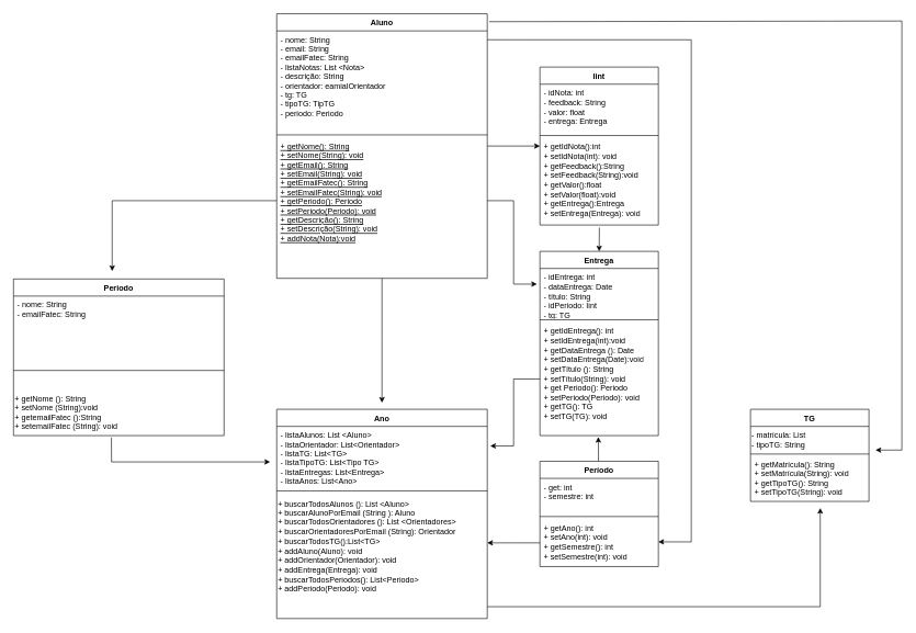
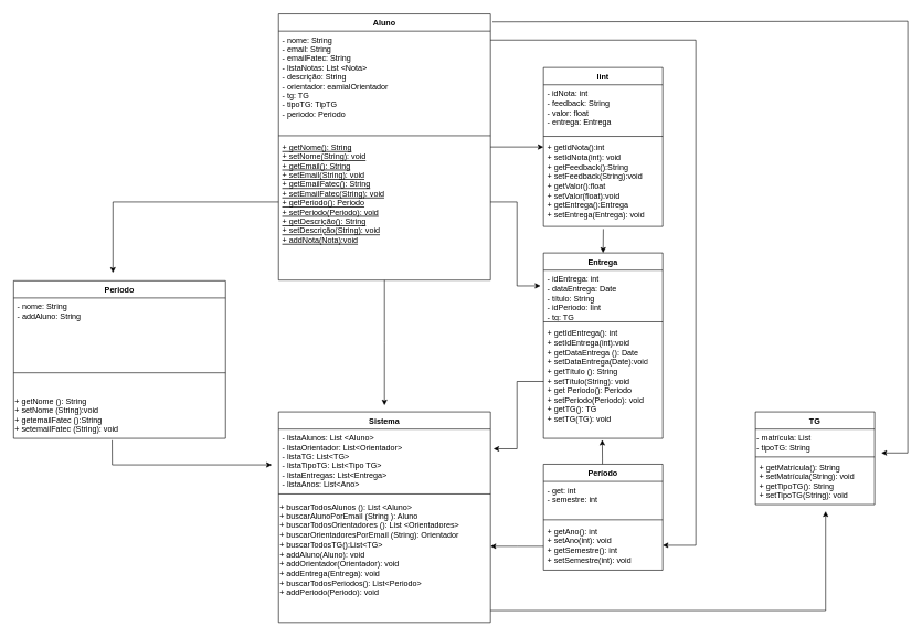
  <mxCell id="0" />
  <mxCell id="1" parent="0" />
- <mxCell id="2" value="Ano" style="swimlane;fontStyle=1;align=center;verticalAlign=top;childLayout=stackLayout;horizontal=1;startSize=26;horizontalStack=0;resizeParent=1;resizeLast=0;collapsible=1;marginBottom=0;rounded=0;shadow=0;strokeWidth=1;" parent="1" vertex="1"><mxGeometry x="420" y="621" width="320" height="318" as="geometry"><mxRectangle x="230" y="140" width="160" height="26" as="alternateBounds" /></mxGeometry></mxCell>
+ <mxCell id="2" value="Sistema" style="swimlane;fontStyle=1;align=center;verticalAlign=top;childLayout=stackLayout;horizontal=1;startSize=26;horizontalStack=0;resizeParent=1;resizeLast=0;collapsible=1;marginBottom=0;rounded=0;shadow=0;strokeWidth=1;" parent="1" vertex="1"><mxGeometry x="420" y="621" width="320" height="318" as="geometry"><mxRectangle x="230" y="140" width="160" height="26" as="alternateBounds" /></mxGeometry></mxCell>
  <mxCell id="3" value="- listaAlunos: List &lt;Aluno&gt;&#10;- listaOrientador: List&lt;Orientador&gt;&#10;- listaTG: List&lt;TG&gt;&#10;- listaTipoTG: List&lt;Tipo TG&gt;&#10;- listaEntregas: List&lt;Entrega&gt;&#10;- listaAnos: List&lt;Ano&gt;" style="text;align=left;verticalAlign=top;spacingLeft=4;spacingRight=4;overflow=hidden;rotatable=0;points=[[0,0.5],[1,0.5]];portConstraint=eastwest;" parent="2" vertex="1"><mxGeometry y="26" width="320" height="94" as="geometry" /></mxCell>
  <mxCell id="4" value="" style="line;html=1;strokeWidth=1;align=left;verticalAlign=middle;spacingTop=-1;spacingLeft=3;spacingRight=3;rotatable=0;labelPosition=right;points=[];portConstraint=eastwest;" parent="2" vertex="1"><mxGeometry y="120" width="320" height="8" as="geometry" /></mxCell>
  <mxCell id="5" value="+ buscarTodosAlunos (): List &amp;lt;Aluno&amp;gt;&lt;br&gt;+ buscarAlunoPorEmail (String ): Aluno&amp;nbsp;&lt;br&gt;+ buscarTodosOrientadores (): List &amp;lt;Orientadores&amp;gt;&lt;br&gt;+ buscarOrientadoresPorEmail (String): Orientador&lt;br&gt;+ buscarTodosTG():List&amp;lt;TG&amp;gt;&lt;br&gt;+ addAluno(Aluno): void&lt;br&gt;+ addOrientador(Orientador): void&lt;br&gt;+ addEntrega(Entrega): void&lt;br&gt;+ buscarTodosPeriodos(): List&amp;lt;Periodo&amp;gt;&lt;br&gt;+ addPeriodo(Periodo): void" style="text;html=1;align=left;verticalAlign=middle;resizable=0;points=[];autosize=1;strokeColor=none;fillColor=none;" parent="2" vertex="1"><mxGeometry y="128" width="320" height="160" as="geometry" /></mxCell>
  <mxCell id="6" value="" style="edgeStyle=orthogonalEdgeStyle;rounded=0;orthogonalLoop=1;jettySize=auto;html=1;" parent="1" source="7" edge="1"><mxGeometry relative="1" as="geometry"><mxPoint x="580" y="611" as="targetPoint" /></mxGeometry></mxCell>
  <mxCell id="7" value="Aluno" style="swimlane;fontStyle=1;align=center;verticalAlign=top;childLayout=stackLayout;horizontal=1;startSize=26;horizontalStack=0;resizeParent=1;resizeLast=0;collapsible=1;marginBottom=0;rounded=0;shadow=0;strokeWidth=1;" parent="1" vertex="1"><mxGeometry x="420" y="20" width="320" height="402" as="geometry"><mxRectangle x="130" y="380" width="160" height="26" as="alternateBounds" /></mxGeometry></mxCell>
  <mxCell id="8" value="- nome: String&#10;- email: String&#10;- emailFatec: String&#10;- listaNotas: List &lt;Nota&gt;&#10;- descrição: String&#10;- orientador: eamialOrientador&#10;- tg: TG&#10;- tipoTG: TipTG&#10;- periodo: Periodo" style="text;align=left;verticalAlign=top;spacingLeft=4;spacingRight=4;overflow=hidden;rotatable=0;points=[[0,0.5],[1,0.5]];portConstraint=eastwest;" parent="7" vertex="1"><mxGeometry y="26" width="320" height="154" as="geometry" /></mxCell>
  <mxCell id="9" value="" style="line;html=1;strokeWidth=1;align=left;verticalAlign=middle;spacingTop=-1;spacingLeft=3;spacingRight=3;rotatable=0;labelPosition=right;points=[];portConstraint=eastwest;" parent="7" vertex="1"><mxGeometry y="180" width="320" height="8" as="geometry" /></mxCell>
  <mxCell id="10" value="+ getNome(): String&#10;+ setNome(String): void&#10;+ getEmail(): String&#10;+ setEmail(String): void&#10;+ getEmailFatec(): String&#10;+ setEmailFatec(String): void&#10;+ getPeriodo(): Periodo&#10;+ setPeriodo(Periodo): void&#10;+ getDescrição(): String&#10;+ setDescrição(String): void&#10;+ addNota(Nota):void" style="text;align=left;verticalAlign=top;spacingLeft=4;spacingRight=4;overflow=hidden;rotatable=0;points=[[0,0.5],[1,0.5]];portConstraint=eastwest;fontStyle=4" parent="7" vertex="1"><mxGeometry y="188" width="320" height="192" as="geometry" /></mxCell>
  <mxCell id="11" value="Periodo" style="swimlane;fontStyle=1;align=center;verticalAlign=top;childLayout=stackLayout;horizontal=1;startSize=26;horizontalStack=0;resizeParent=1;resizeLast=0;collapsible=1;marginBottom=0;rounded=0;shadow=0;strokeWidth=1;" parent="1" vertex="1"><mxGeometry x="20" y="423" width="320" height="238" as="geometry"><mxRectangle x="340" y="380" width="170" height="26" as="alternateBounds" /></mxGeometry></mxCell>
- <mxCell id="12" value="- nome: String&#10;- emailFatec: String" style="text;align=left;verticalAlign=top;spacingLeft=4;spacingRight=4;overflow=hidden;rotatable=0;points=[[0,0.5],[1,0.5]];portConstraint=eastwest;" parent="11" vertex="1"><mxGeometry y="26" width="320" height="84" as="geometry" /></mxCell>
+ <mxCell id="12" value="- nome: String&#10;- addAluno: String" style="text;align=left;verticalAlign=top;spacingLeft=4;spacingRight=4;overflow=hidden;rotatable=0;points=[[0,0.5],[1,0.5]];portConstraint=eastwest;" parent="11" vertex="1"><mxGeometry y="26" width="320" height="84" as="geometry" /></mxCell>
  <mxCell id="13" value="" style="line;html=1;strokeWidth=1;align=left;verticalAlign=middle;spacingTop=-1;spacingLeft=3;spacingRight=3;rotatable=0;labelPosition=right;points=[];portConstraint=eastwest;" parent="11" vertex="1"><mxGeometry y="110" width="320" height="58" as="geometry" /></mxCell>
  <mxCell id="14" value="+ getNome (): String&lt;br&gt;+ setNome (String):void&lt;br&gt;+ getemailFatec ():String&lt;br&gt;+ setemailFatec (String): void&lt;br&gt;" style="text;html=1;align=left;verticalAlign=middle;resizable=0;points=[];autosize=1;strokeColor=none;fillColor=none;" parent="11" vertex="1"><mxGeometry y="168" width="320" height="70" as="geometry" /></mxCell>
  <mxCell id="15" value="Iint" style="swimlane;fontStyle=1;align=center;verticalAlign=top;childLayout=stackLayout;horizontal=1;startSize=26;horizontalStack=0;resizeParent=1;resizeParentMax=0;resizeLast=0;collapsible=1;marginBottom=0;whiteSpace=wrap;html=1;" parent="1" vertex="1"><mxGeometry x="820" y="101" width="180" height="240" as="geometry" /></mxCell>
  <mxCell id="16" value="- idNota: int&lt;br&gt;- feedback: String&lt;br&gt;- valor: float&lt;br&gt;- entrega: Entrega" style="text;strokeColor=none;fillColor=none;align=left;verticalAlign=top;spacingLeft=4;spacingRight=4;overflow=hidden;rotatable=0;points=[[0,0.5],[1,0.5]];portConstraint=eastwest;whiteSpace=wrap;html=1;" parent="15" vertex="1"><mxGeometry y="26" width="180" height="74" as="geometry" /></mxCell>
  <mxCell id="17" value="" style="line;strokeWidth=1;fillColor=none;align=left;verticalAlign=middle;spacingTop=-1;spacingLeft=3;spacingRight=3;rotatable=0;labelPosition=right;points=[];portConstraint=eastwest;strokeColor=inherit;" parent="15" vertex="1"><mxGeometry y="100" width="180" height="8" as="geometry" /></mxCell>
  <mxCell id="18" value="+ getIdNota():int&lt;br&gt;+ setIdNota(int): void&lt;br&gt;+ getFeedback():String&lt;br&gt;+ setFeedback(String):void&lt;br&gt;+ getValor():float&lt;br&gt;+ setValor(float):void&lt;br&gt;+ getEntrega():Entrega&lt;br&gt;+ setEntrega(Entrega): void" style="text;strokeColor=none;fillColor=none;align=left;verticalAlign=top;spacingLeft=4;spacingRight=4;overflow=hidden;rotatable=0;points=[[0,0.5],[1,0.5]];portConstraint=eastwest;whiteSpace=wrap;html=1;" parent="15" vertex="1"><mxGeometry y="108" width="180" height="132" as="geometry" /></mxCell>
  <mxCell id="19" value="" style="edgeStyle=orthogonalEdgeStyle;rounded=0;orthogonalLoop=1;jettySize=auto;html=1;exitX=0.502;exitY=1.029;exitDx=0;exitDy=0;exitPerimeter=0;entryX=0.5;entryY=0;entryDx=0;entryDy=0;" parent="1" source="18" target="20" edge="1"><mxGeometry relative="1" as="geometry"><mxPoint x="910" y="371" as="targetPoint" /><Array as="points" /></mxGeometry></mxCell>
  <mxCell id="20" value="Entrega" style="swimlane;fontStyle=1;align=center;verticalAlign=top;childLayout=stackLayout;horizontal=1;startSize=26;horizontalStack=0;resizeParent=1;resizeParentMax=0;resizeLast=0;collapsible=1;marginBottom=0;whiteSpace=wrap;html=1;" parent="1" vertex="1"><mxGeometry x="820" y="381" width="180" height="280" as="geometry" /></mxCell>
  <mxCell id="21" value="- idEntrega: int&lt;br&gt;- dataEntrega: Date&lt;br&gt;- título: String&lt;br&gt;- idPeriodo: Iint&lt;br&gt;- tg: TG" style="text;strokeColor=none;fillColor=none;align=left;verticalAlign=top;spacingLeft=4;spacingRight=4;overflow=hidden;rotatable=0;points=[[0,0.5],[1,0.5]];portConstraint=eastwest;whiteSpace=wrap;html=1;" parent="20" vertex="1"><mxGeometry y="26" width="180" height="74" as="geometry" /></mxCell>
  <mxCell id="22" value="" style="line;strokeWidth=1;fillColor=none;align=left;verticalAlign=middle;spacingTop=-1;spacingLeft=3;spacingRight=3;rotatable=0;labelPosition=right;points=[];portConstraint=eastwest;strokeColor=inherit;" parent="20" vertex="1"><mxGeometry y="100" width="180" height="8" as="geometry" /></mxCell>
  <mxCell id="23" value="+ getIdEntrega(): int&lt;br&gt;+ setIdEntrega(int):void&lt;br&gt;+ getDataEntrega (): Date&lt;br&gt;+ setDataEntrega(Date):void&lt;br&gt;+ getTítulo (): String&lt;br&gt;+ setTítulo(String): void&lt;br&gt;+ get Periodo(): Periodo&lt;br&gt;+ setPeriodo(Periodo): void&lt;br&gt;+ getTG(): TG&lt;br&gt;+ setTG(TG): void&lt;br&gt;" style="text;strokeColor=none;fillColor=none;align=left;verticalAlign=top;spacingLeft=4;spacingRight=4;overflow=hidden;rotatable=0;points=[[0,0.5],[1,0.5]];portConstraint=eastwest;whiteSpace=wrap;html=1;" parent="20" vertex="1"><mxGeometry y="108" width="180" height="172" as="geometry" /></mxCell>
  <mxCell id="24" value="TG" style="swimlane;fontStyle=1;align=center;verticalAlign=top;childLayout=stackLayout;horizontal=1;startSize=26;horizontalStack=0;resizeParent=1;resizeParentMax=0;resizeLast=0;collapsible=1;marginBottom=0;whiteSpace=wrap;html=1;" parent="1" vertex="1"><mxGeometry x="1140" y="621" width="180" height="140" as="geometry" /></mxCell>
  <mxCell id="25" value="- matrícula: List&lt;br&gt;- tipoTG: String" style="text;html=1;align=left;verticalAlign=middle;resizable=0;points=[];autosize=1;strokeColor=none;fillColor=none;" parent="24" vertex="1"><mxGeometry y="26" width="180" height="40" as="geometry" /></mxCell>
  <mxCell id="26" value="" style="line;strokeWidth=1;fillColor=none;align=left;verticalAlign=middle;spacingTop=-1;spacingLeft=3;spacingRight=3;rotatable=0;labelPosition=right;points=[];portConstraint=eastwest;strokeColor=inherit;" parent="24" vertex="1"><mxGeometry y="66" width="180" height="4" as="geometry" /></mxCell>
  <mxCell id="27" value="+ getMatrícula(): String&lt;br&gt;+ setMatrícula(String): void&lt;br&gt;+ getTipoTG(): String&lt;br&gt;+ setTipoTG(String): void" style="text;strokeColor=none;fillColor=none;align=left;verticalAlign=top;spacingLeft=4;spacingRight=4;overflow=hidden;rotatable=0;points=[[0,0.5],[1,0.5]];portConstraint=eastwest;whiteSpace=wrap;html=1;" parent="24" vertex="1"><mxGeometry y="70" width="180" height="70" as="geometry" /></mxCell>
  <mxCell id="28" value="" style="edgeStyle=orthogonalEdgeStyle;rounded=0;orthogonalLoop=1;jettySize=auto;html=1;entryX=0.493;entryY=1.012;entryDx=0;entryDy=0;entryPerimeter=0;" parent="1" source="29" target="23" edge="1"><mxGeometry relative="1" as="geometry"><Array as="points"><mxPoint x="909" y="691" /><mxPoint x="909" y="691" /></Array></mxGeometry></mxCell>
  <mxCell id="29" value="Período" style="swimlane;fontStyle=1;align=center;verticalAlign=top;childLayout=stackLayout;horizontal=1;startSize=26;horizontalStack=0;resizeParent=1;resizeParentMax=0;resizeLast=0;collapsible=1;marginBottom=0;whiteSpace=wrap;html=1;" parent="1" vertex="1"><mxGeometry x="820" y="700" width="180" height="160" as="geometry" /></mxCell>
  <mxCell id="30" value="- get: int&lt;br&gt;- semestre: int" style="text;strokeColor=none;fillColor=none;align=left;verticalAlign=top;spacingLeft=4;spacingRight=4;overflow=hidden;rotatable=0;points=[[0,0.5],[1,0.5]];portConstraint=eastwest;whiteSpace=wrap;html=1;" parent="29" vertex="1"><mxGeometry y="26" width="180" height="54" as="geometry" /></mxCell>
  <mxCell id="31" value="" style="line;strokeWidth=1;fillColor=none;align=left;verticalAlign=middle;spacingTop=-1;spacingLeft=3;spacingRight=3;rotatable=0;labelPosition=right;points=[];portConstraint=eastwest;strokeColor=inherit;" parent="29" vertex="1"><mxGeometry y="80" width="180" height="8" as="geometry" /></mxCell>
  <mxCell id="32" value="+ getAno(): int&lt;br&gt;+ setAno(int): void&lt;br&gt;+ getSemestre(): int&lt;br&gt;+ setSemestre(int): void" style="text;strokeColor=none;fillColor=none;align=left;verticalAlign=top;spacingLeft=4;spacingRight=4;overflow=hidden;rotatable=0;points=[[0,0.5],[1,0.5]];portConstraint=eastwest;whiteSpace=wrap;html=1;" parent="29" vertex="1"><mxGeometry y="88" width="180" height="72" as="geometry" /></mxCell>
  <mxCell id="33" value="" style="endArrow=classic;html=1;rounded=0;" parent="1" edge="1"><mxGeometry width="50" height="50" relative="1" as="geometry"><mxPoint x="743" y="32" as="sourcePoint" /><mxPoint x="1330" y="683" as="targetPoint" /><Array as="points"><mxPoint x="1370" y="31" /><mxPoint x="1370" y="683" /></Array></mxGeometry></mxCell>
  <mxCell id="34" value="" style="endArrow=classic;html=1;rounded=0;exitX=1.009;exitY=0.427;exitDx=0;exitDy=0;exitPerimeter=0;" parent="1" edge="1"><mxGeometry width="50" height="50" relative="1" as="geometry"><mxPoint x="740" y="921" as="sourcePoint" /><mxPoint x="1246" y="771" as="targetPoint" /><Array as="points"><mxPoint x="1246" y="921" /></Array></mxGeometry></mxCell>
  <mxCell id="35" value="" style="endArrow=classic;html=1;rounded=0;exitX=0.465;exitY=1.041;exitDx=0;exitDy=0;exitPerimeter=0;" parent="1" source="14" edge="1"><mxGeometry width="50" height="50" relative="1" as="geometry"><mxPoint x="420" y="645.54" as="sourcePoint" /><mxPoint x="410" y="701" as="targetPoint" /><Array as="points"><mxPoint x="169" y="701" /></Array></mxGeometry></mxCell>
  <mxCell id="36" style="edgeStyle=orthogonalEdgeStyle;rounded=0;orthogonalLoop=1;jettySize=auto;html=1;entryX=1.014;entryY=0.316;entryDx=0;entryDy=0;entryPerimeter=0;" parent="1" source="23" target="3" edge="1"><mxGeometry relative="1" as="geometry" /></mxCell>
  <mxCell id="37" value="" style="edgeStyle=orthogonalEdgeStyle;rounded=0;orthogonalLoop=1;jettySize=auto;html=1;" parent="1" source="32" target="5" edge="1"><mxGeometry relative="1" as="geometry"><Array as="points"><mxPoint x="780" y="824" /><mxPoint x="780" y="824" /></Array></mxGeometry></mxCell>
  <mxCell id="38" value="" style="edgeStyle=orthogonalEdgeStyle;rounded=0;orthogonalLoop=1;jettySize=auto;html=1;" parent="1" source="10" edge="1"><mxGeometry relative="1" as="geometry"><Array as="points"><mxPoint x="170" y="304" /></Array><mxPoint x="170" y="411" as="targetPoint" /></mxGeometry></mxCell>
  <mxCell id="39" style="edgeStyle=orthogonalEdgeStyle;rounded=0;orthogonalLoop=1;jettySize=auto;html=1;entryX=-0.025;entryY=0.321;entryDx=0;entryDy=0;entryPerimeter=0;" parent="1" source="10" target="21" edge="1"><mxGeometry relative="1" as="geometry"><mxPoint x="810" y="371" as="targetPoint" /></mxGeometry></mxCell>
  <mxCell id="40" value="" style="edgeStyle=orthogonalEdgeStyle;rounded=0;orthogonalLoop=1;jettySize=auto;html=1;" parent="1" source="10" edge="1"><mxGeometry relative="1" as="geometry"><Array as="points"><mxPoint x="820" y="221" /></Array><mxPoint x="820" y="221" as="targetPoint" /></mxGeometry></mxCell>
  <mxCell id="41" style="edgeStyle=orthogonalEdgeStyle;rounded=0;orthogonalLoop=1;jettySize=auto;html=1;entryX=1;entryY=0.5;entryDx=0;entryDy=0;" edge="1" parent="1"><mxGeometry relative="1" as="geometry"><mxPoint x="1000" y="822.48" as="targetPoint" /><mxPoint x="740" y="59.48" as="sourcePoint" /><Array as="points"><mxPoint x="1050" y="59.48" /><mxPoint x="1050" y="822.48" /></Array></mxGeometry></mxCell>
